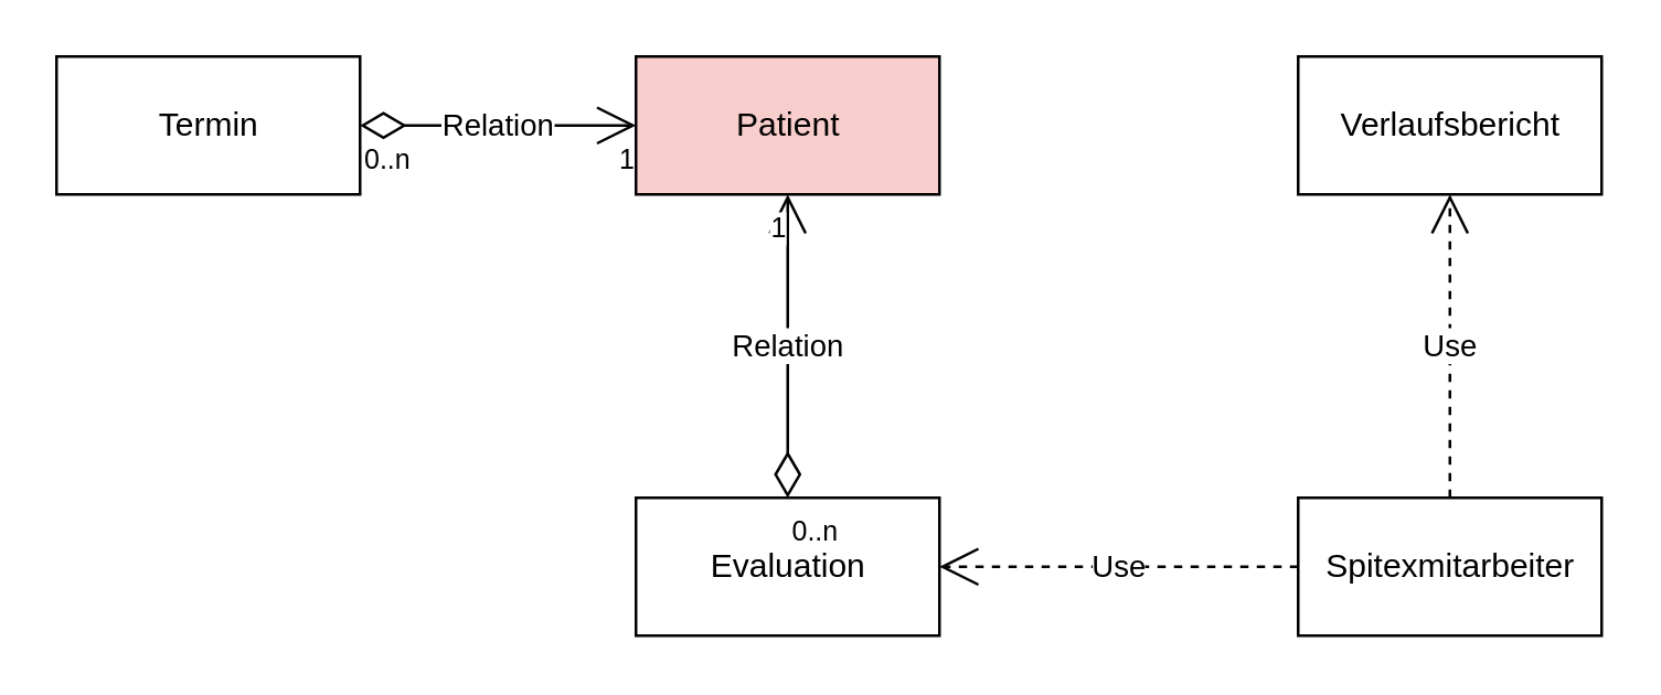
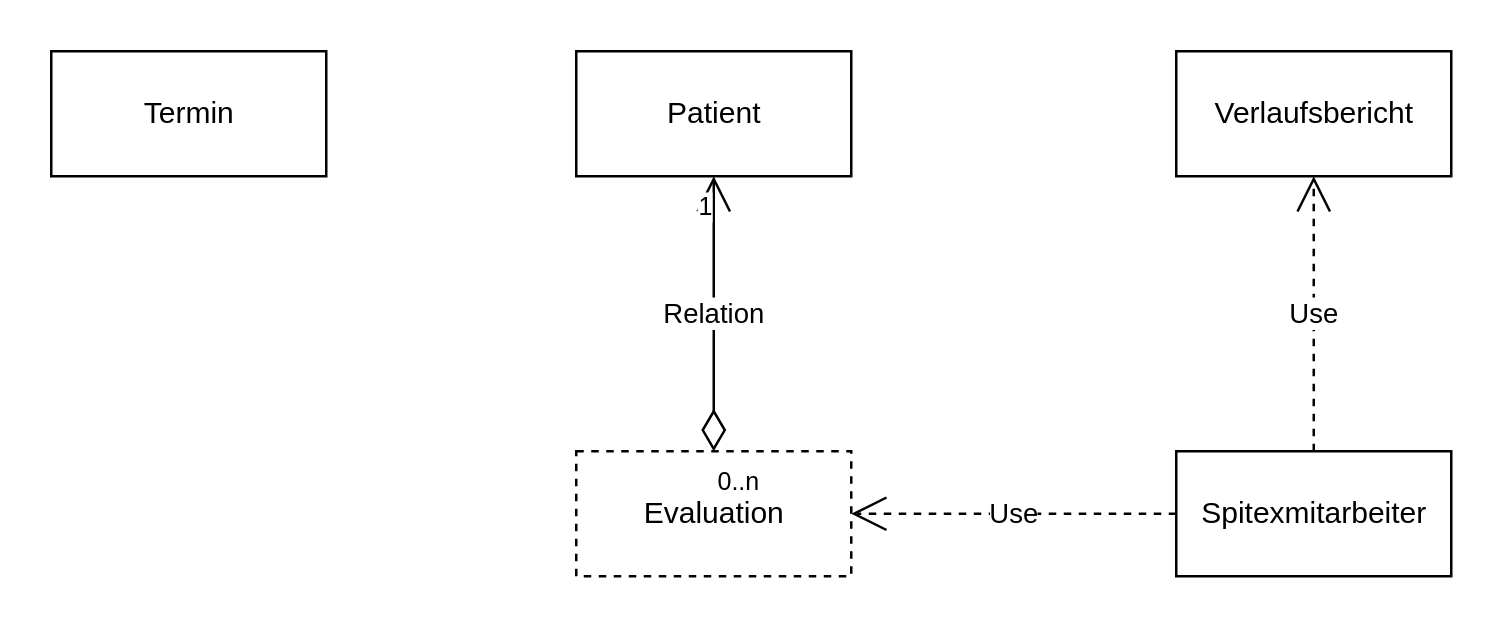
  <mxCell id="0" />
  <mxCell id="1" parent="0" />
- <mxCell id="2" value="Patient" style="html=1;fillColor=#f8cecc;" vertex="1" parent="1"><mxGeometry x="230" y="20" width="110" height="50" as="geometry" /></mxCell>
+ <mxCell id="2" value="Patient" style="html=1;" vertex="1" parent="1"><mxGeometry x="230" y="20" width="110" height="50" as="geometry" /></mxCell>
  <mxCell id="3" value="Spitexmitarbeiter" style="html=1;" vertex="1" parent="1"><mxGeometry x="470" y="180" width="110" height="50" as="geometry" /></mxCell>
  <mxCell id="4" value="Verlaufsbericht" style="html=1;" vertex="1" parent="1"><mxGeometry x="470" y="20" width="110" height="50" as="geometry" /></mxCell>
- <mxCell id="5" value="Evaluation" style="html=1;" vertex="1" parent="1"><mxGeometry x="230" y="180" width="110" height="50" as="geometry" /></mxCell>
+ <mxCell id="5" value="Evaluation" style="html=1;dashed=1;" vertex="1" parent="1"><mxGeometry x="230" y="180" width="110" height="50" as="geometry" /></mxCell>
  <mxCell id="6" value="Relation" style="endArrow=open;html=1;endSize=12;startArrow=diamondThin;startSize=14;startFill=0;edgeStyle=orthogonalEdgeStyle;entryX=0.5;entryY=1;entryDx=0;entryDy=0;exitX=0.5;exitY=0;exitDx=0;exitDy=0;" edge="1" parent="1" source="5" target="2"><mxGeometry relative="1" as="geometry"><mxPoint x="270" y="280" as="sourcePoint" /><mxPoint x="430" y="280" as="targetPoint" /></mxGeometry></mxCell>
  <mxCell id="7" value="0..n" style="resizable=0;html=1;align=left;verticalAlign=top;labelBackgroundColor=#ffffff;fontSize=10;" connectable="0" vertex="1" parent="6"><mxGeometry x="-1" relative="1" as="geometry" /></mxCell>
  <mxCell id="8" value="1" style="resizable=0;html=1;align=right;verticalAlign=top;labelBackgroundColor=#ffffff;fontSize=10;" connectable="0" vertex="1" parent="6"><mxGeometry x="1" relative="1" as="geometry" /></mxCell>
  <mxCell id="9" value="Use" style="endArrow=open;endSize=12;dashed=1;html=1;entryX=0.5;entryY=1;entryDx=0;entryDy=0;exitX=0.5;exitY=0;exitDx=0;exitDy=0;" edge="1" parent="1" source="3" target="4"><mxGeometry width="160" relative="1" as="geometry"><mxPoint x="410" y="310" as="sourcePoint" /><mxPoint x="570" y="310" as="targetPoint" /></mxGeometry></mxCell>
  <mxCell id="10" value="Use" style="endArrow=open;endSize=12;dashed=1;html=1;entryX=1;entryY=0.5;entryDx=0;entryDy=0;exitX=0;exitY=0.5;exitDx=0;exitDy=0;" edge="1" parent="1" source="3" target="5"><mxGeometry width="160" relative="1" as="geometry"><mxPoint x="320" y="320" as="sourcePoint" /><mxPoint x="480" y="320" as="targetPoint" /></mxGeometry></mxCell>
  <mxCell id="11" value="Termin" style="html=1;" vertex="1" parent="1"><mxGeometry x="20" y="20" width="110" height="50" as="geometry" /></mxCell>
- <mxCell id="12" value="Relation" style="endArrow=open;html=1;endSize=12;startArrow=diamondThin;startSize=14;startFill=0;edgeStyle=orthogonalEdgeStyle;entryX=0;entryY=0.5;entryDx=0;entryDy=0;exitX=1;exitY=0.5;exitDx=0;exitDy=0;" edge="1" parent="1" source="11" target="2"><mxGeometry relative="1" as="geometry"><mxPoint x="295" y="190" as="sourcePoint" /><mxPoint x="295" y="80" as="targetPoint" /></mxGeometry></mxCell>
- <mxCell id="13" value="0..n" style="resizable=0;html=1;align=left;verticalAlign=top;labelBackgroundColor=#ffffff;fontSize=10;" connectable="0" vertex="1" parent="12"><mxGeometry x="-1" relative="1" as="geometry" /></mxCell>
- <mxCell id="14" value="1" style="resizable=0;html=1;align=right;verticalAlign=top;labelBackgroundColor=#ffffff;fontSize=10;" connectable="0" vertex="1" parent="12"><mxGeometry x="1" relative="1" as="geometry" /></mxCell>
